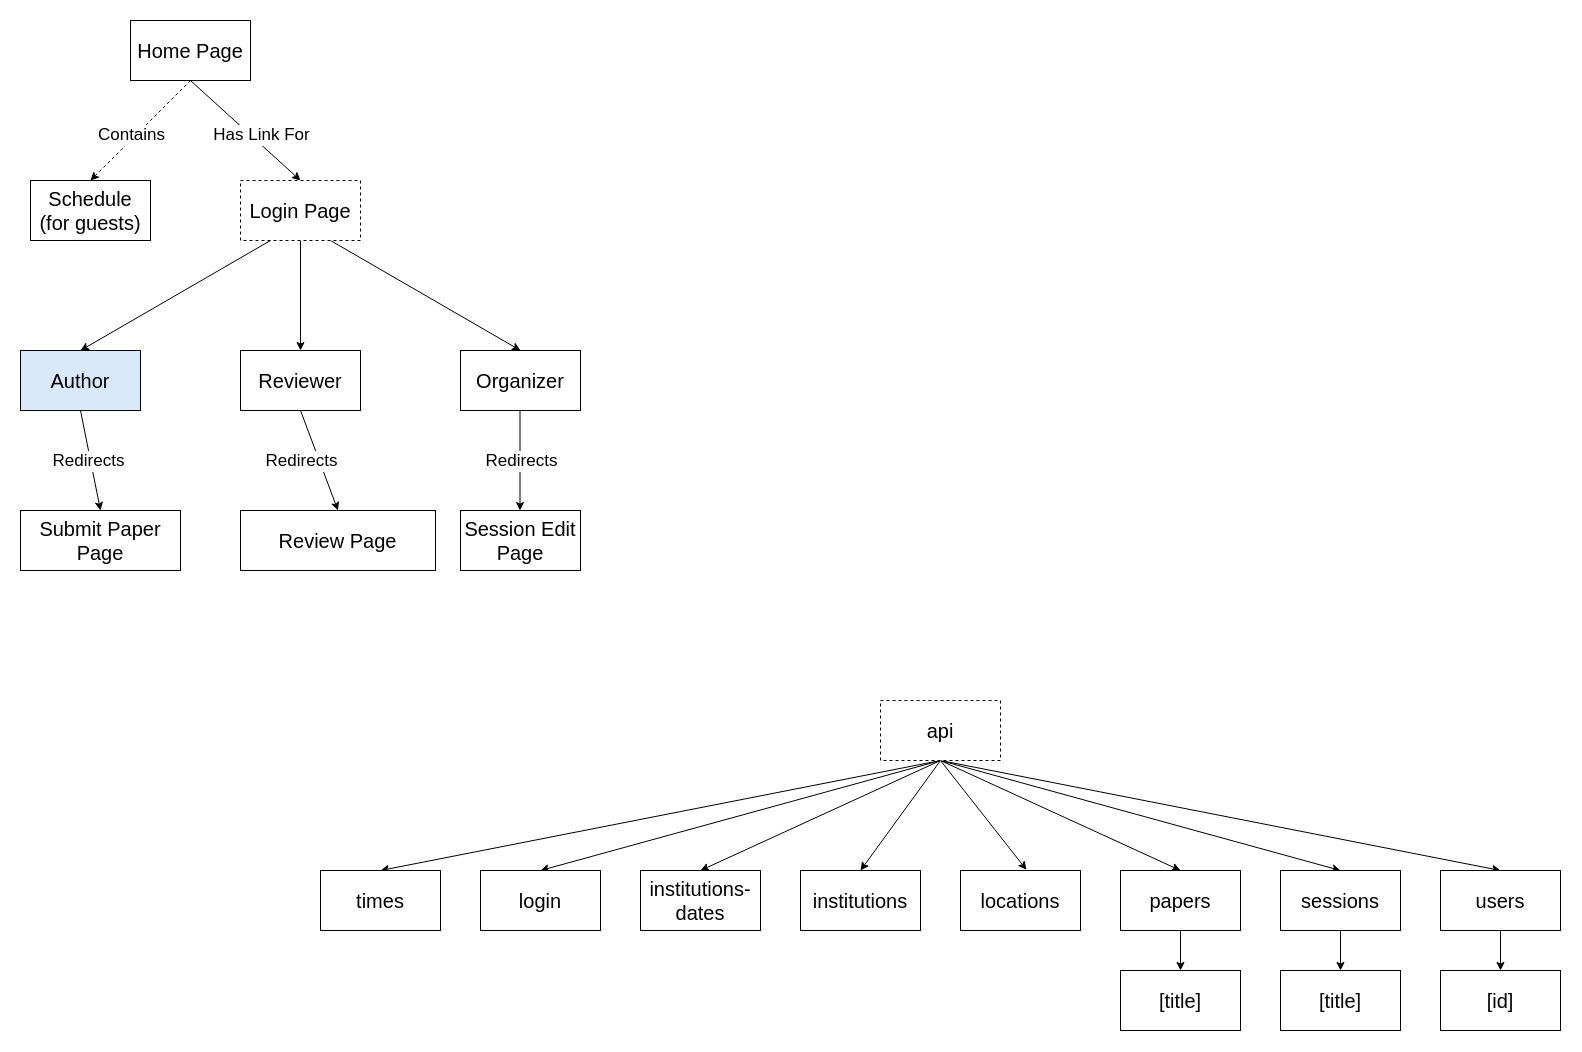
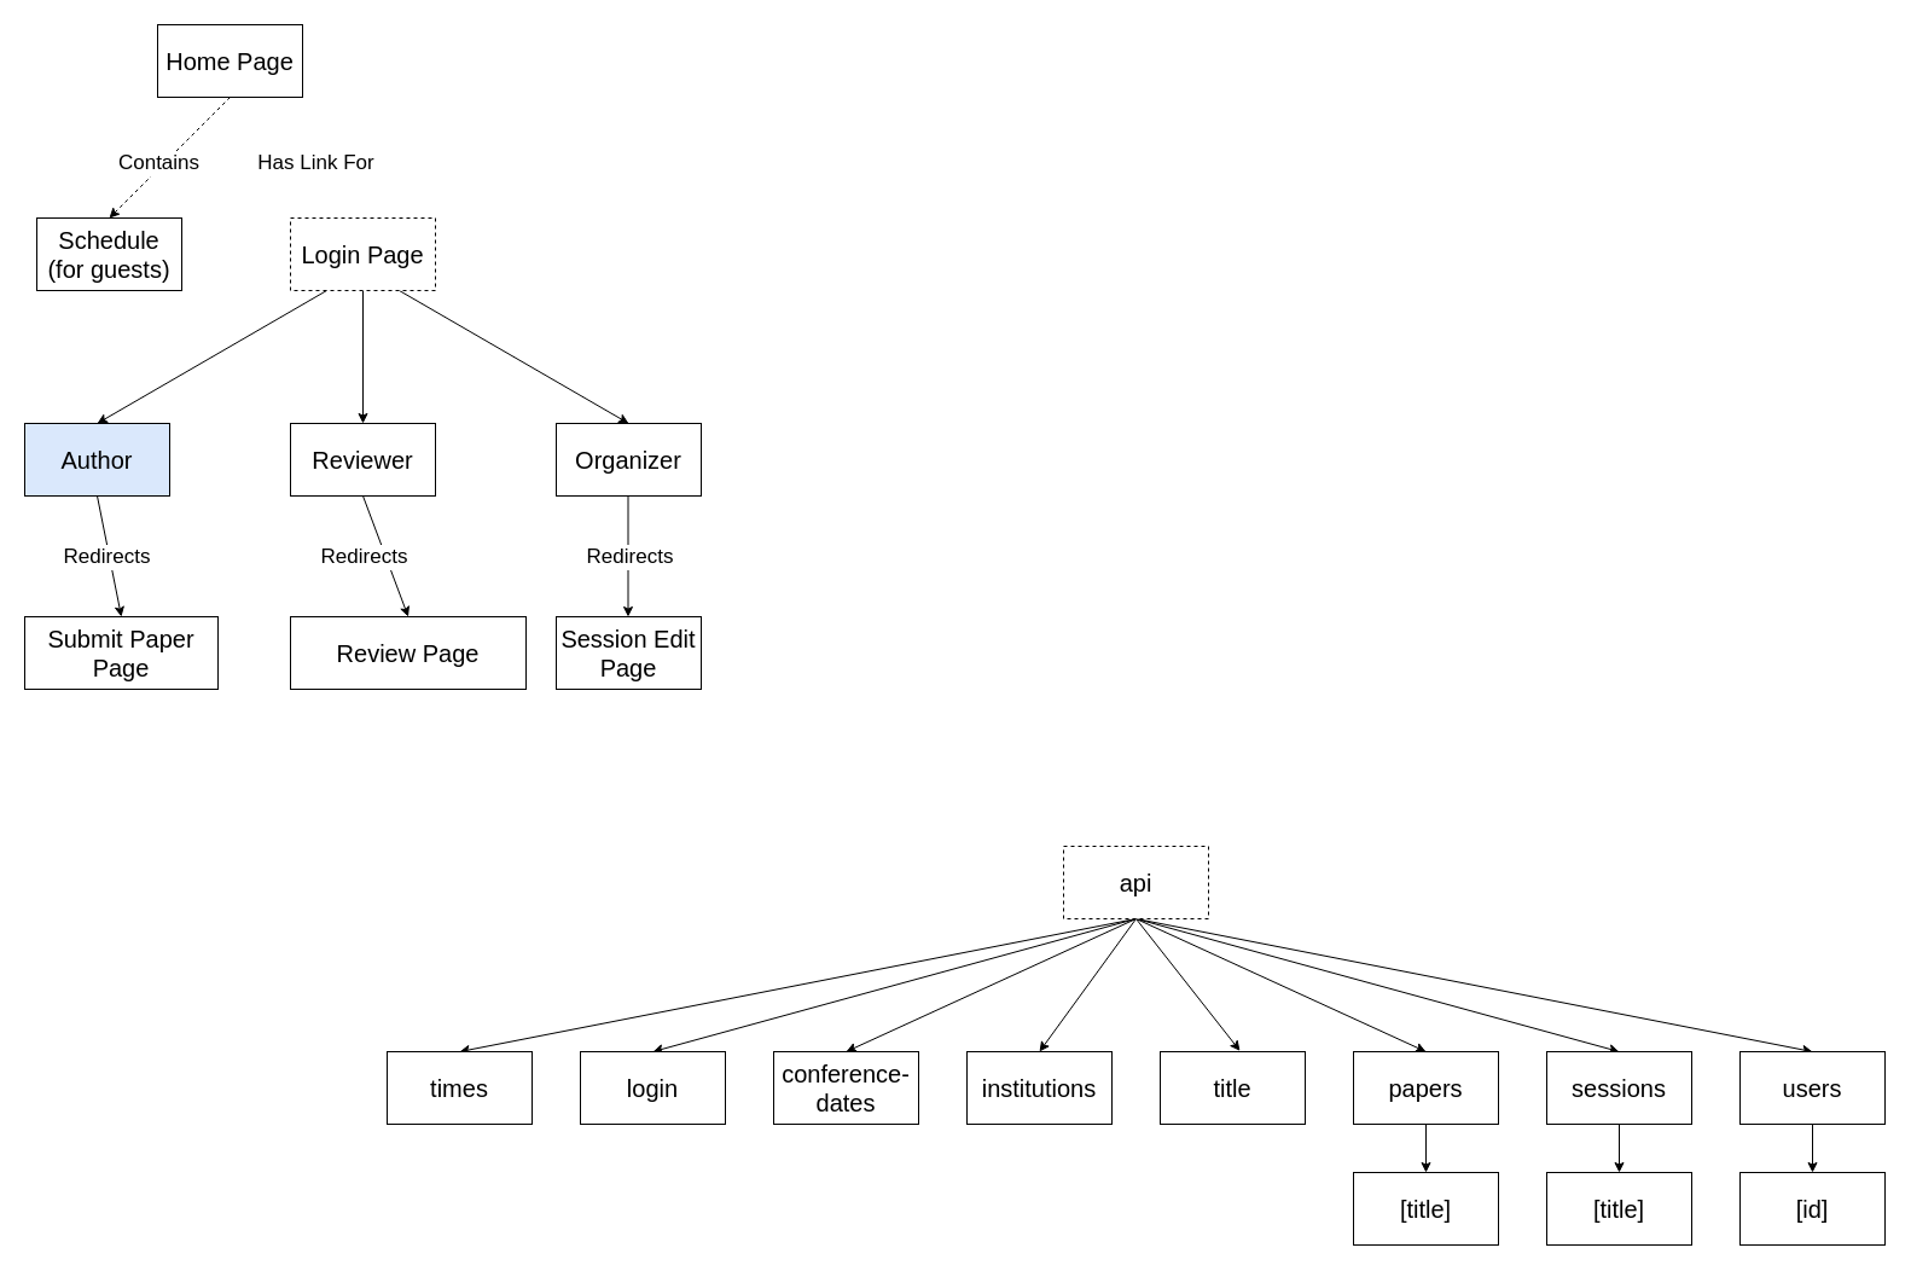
  <mxCell id="0" />
  <mxCell id="1" parent="0" />
  <mxCell id="2" style="rounded=0;orthogonalLoop=1;jettySize=auto;html=1;exitX=0.5;exitY=1;exitDx=0;exitDy=0;entryX=0.5;entryY=0;entryDx=0;entryDy=0;dashed=1;" edge="1" parent="1" source="4" target="5"><mxGeometry relative="1" as="geometry" /></mxCell>
- <mxCell id="3" style="rounded=0;orthogonalLoop=1;jettySize=auto;html=1;exitX=0.5;exitY=1;exitDx=0;exitDy=0;entryX=0.5;entryY=0;entryDx=0;entryDy=0;" edge="1" parent="1" source="4" target="9"><mxGeometry relative="1" as="geometry" /></mxCell>
  <mxCell id="4" value="&lt;font style=&quot;font-size: 20px;&quot;&gt;Home Page&lt;/font&gt;" style="rounded=0;whiteSpace=wrap;html=1;" vertex="1" parent="1"><mxGeometry x="130" y="20" width="120" height="60" as="geometry" /></mxCell>
  <mxCell id="5" value="&lt;font style=&quot;font-size: 20px;&quot;&gt;Schedule&lt;br&gt;(for guests)&lt;br&gt;&lt;/font&gt;" style="rounded=0;whiteSpace=wrap;html=1;" vertex="1" parent="1"><mxGeometry x="30" y="180" width="120" height="60" as="geometry" /></mxCell>
  <mxCell id="6" style="edgeStyle=none;shape=connector;rounded=0;orthogonalLoop=1;jettySize=auto;html=1;exitX=0.25;exitY=1;exitDx=0;exitDy=0;entryX=0.5;entryY=0;entryDx=0;entryDy=0;labelBackgroundColor=default;strokeColor=default;fontFamily=Helvetica;fontSize=11;fontColor=default;endArrow=classic;" edge="1" parent="1" source="9" target="12"><mxGeometry relative="1" as="geometry" /></mxCell>
  <mxCell id="7" style="edgeStyle=none;shape=connector;rounded=0;orthogonalLoop=1;jettySize=auto;html=1;exitX=0.5;exitY=1;exitDx=0;exitDy=0;entryX=0.5;entryY=0;entryDx=0;entryDy=0;labelBackgroundColor=default;strokeColor=default;fontFamily=Helvetica;fontSize=11;fontColor=default;endArrow=classic;" edge="1" parent="1" source="9" target="14"><mxGeometry relative="1" as="geometry" /></mxCell>
  <mxCell id="8" style="edgeStyle=none;shape=connector;rounded=0;orthogonalLoop=1;jettySize=auto;html=1;exitX=0.75;exitY=1;exitDx=0;exitDy=0;entryX=0.5;entryY=0;entryDx=0;entryDy=0;labelBackgroundColor=default;strokeColor=default;fontFamily=Helvetica;fontSize=11;fontColor=default;endArrow=classic;" edge="1" parent="1" source="9" target="15"><mxGeometry relative="1" as="geometry" /></mxCell>
  <mxCell id="9" value="&lt;font style=&quot;font-size: 20px;&quot;&gt;Login Page&lt;/font&gt;" style="rounded=0;whiteSpace=wrap;html=1;dashed=1;" vertex="1" parent="1"><mxGeometry x="240" y="180" width="120" height="60" as="geometry" /></mxCell>
  <mxCell id="10" style="edgeStyle=none;shape=connector;rounded=0;orthogonalLoop=1;jettySize=auto;html=1;exitX=0.5;exitY=1;exitDx=0;exitDy=0;entryX=0.5;entryY=0;entryDx=0;entryDy=0;labelBackgroundColor=default;strokeColor=default;fontFamily=Helvetica;fontSize=11;fontColor=default;endArrow=classic;" edge="1" parent="1" source="12" target="16"><mxGeometry relative="1" as="geometry" /></mxCell>
  <mxCell id="11" value="Redirects" style="edgeLabel;html=1;align=center;verticalAlign=middle;resizable=0;points=[];fontSize=17;fontFamily=Helvetica;fontColor=default;" vertex="1" connectable="0" parent="10"><mxGeometry x="-0.26" y="1" relative="1" as="geometry"><mxPoint x="-1" y="13" as="offset" /></mxGeometry></mxCell>
  <mxCell id="12" value="&lt;font style=&quot;font-size: 20px;&quot;&gt;Author&lt;/font&gt;" style="rounded=0;whiteSpace=wrap;html=1;fillColor=#dae8fc;" vertex="1" parent="1"><mxGeometry x="20" y="350" width="120" height="60" as="geometry" /></mxCell>
  <mxCell id="13" style="edgeStyle=none;shape=connector;rounded=0;orthogonalLoop=1;jettySize=auto;html=1;exitX=0.5;exitY=1;exitDx=0;exitDy=0;entryX=0.5;entryY=0;entryDx=0;entryDy=0;labelBackgroundColor=default;strokeColor=default;fontFamily=Helvetica;fontSize=11;fontColor=default;endArrow=classic;" edge="1" parent="1" source="14" target="17"><mxGeometry relative="1" as="geometry" /></mxCell>
  <mxCell id="14" value="&lt;font style=&quot;font-size: 20px;&quot;&gt;Reviewer&lt;/font&gt;" style="rounded=0;whiteSpace=wrap;html=1;" vertex="1" parent="1"><mxGeometry x="240" y="350" width="120" height="60" as="geometry" /></mxCell>
  <mxCell id="15" value="&lt;span style=&quot;font-size: 20px;&quot;&gt;Organizer&lt;/span&gt;" style="rounded=0;whiteSpace=wrap;html=1;" vertex="1" parent="1"><mxGeometry x="460" y="350" width="120" height="60" as="geometry" /></mxCell>
  <mxCell id="16" value="&lt;span style=&quot;font-size: 20px;&quot;&gt;Submit Paper Page&lt;/span&gt;" style="rounded=0;whiteSpace=wrap;html=1;" vertex="1" parent="1"><mxGeometry x="20" y="510" width="160" height="60" as="geometry" /></mxCell>
  <mxCell id="17" value="&lt;span style=&quot;font-size: 20px;&quot;&gt;Review Page&lt;/span&gt;" style="rounded=0;whiteSpace=wrap;html=1;" vertex="1" parent="1"><mxGeometry x="240" y="510" width="195" height="60" as="geometry" /></mxCell>
  <mxCell id="18" value="Redirects" style="edgeLabel;html=1;align=center;verticalAlign=middle;resizable=0;points=[];fontSize=17;fontFamily=Helvetica;fontColor=default;" vertex="1" connectable="0" parent="1"><mxGeometry x="300" y="460" as="geometry" /></mxCell>
  <mxCell id="19" value="&lt;span style=&quot;font-size: 20px;&quot;&gt;Session Edit Page&lt;/span&gt;" style="rounded=0;whiteSpace=wrap;html=1;" vertex="1" parent="1"><mxGeometry x="460" y="510" width="120" height="60" as="geometry" /></mxCell>
  <mxCell id="20" style="edgeStyle=none;shape=connector;rounded=0;orthogonalLoop=1;jettySize=auto;html=1;exitX=0.5;exitY=1;exitDx=0;exitDy=0;entryX=0.5;entryY=0;entryDx=0;entryDy=0;labelBackgroundColor=default;strokeColor=default;fontFamily=Helvetica;fontSize=11;fontColor=default;endArrow=classic;" edge="1" parent="1"><mxGeometry relative="1" as="geometry"><mxPoint x="519.5" y="410" as="sourcePoint" /><mxPoint x="519.5" y="510" as="targetPoint" /></mxGeometry></mxCell>
  <mxCell id="21" value="Redirects" style="edgeLabel;html=1;align=center;verticalAlign=middle;resizable=0;points=[];fontSize=17;fontFamily=Helvetica;fontColor=default;" vertex="1" connectable="0" parent="1"><mxGeometry x="520" y="460" as="geometry" /></mxCell>
  <mxCell id="22" value="Contains" style="edgeLabel;html=1;align=center;verticalAlign=middle;resizable=0;points=[];fontSize=17;fontFamily=Helvetica;fontColor=default;" vertex="1" connectable="0" parent="1"><mxGeometry x="130" y="140" as="geometry"><mxPoint y="-6" as="offset" /></mxGeometry></mxCell>
  <mxCell id="23" value="Has Link For" style="edgeLabel;html=1;align=center;verticalAlign=middle;resizable=0;points=[];fontSize=17;fontFamily=Helvetica;fontColor=default;" vertex="1" connectable="0" parent="1"><mxGeometry x="260" y="140" as="geometry"><mxPoint y="-6" as="offset" /></mxGeometry></mxCell>
  <mxCell id="24" style="rounded=0;orthogonalLoop=1;jettySize=auto;html=1;exitX=0.5;exitY=1;exitDx=0;exitDy=0;entryX=0.5;entryY=0;entryDx=0;entryDy=0;" edge="1" parent="1" source="32" target="33"><mxGeometry relative="1" as="geometry" /></mxCell>
  <mxCell id="25" style="rounded=0;orthogonalLoop=1;jettySize=auto;html=1;exitX=0.5;exitY=1;exitDx=0;exitDy=0;entryX=0.5;entryY=0;entryDx=0;entryDy=0;" edge="1" parent="1" source="32" target="34"><mxGeometry relative="1" as="geometry" /></mxCell>
  <mxCell id="26" style="edgeStyle=none;shape=connector;rounded=0;orthogonalLoop=1;jettySize=auto;html=1;exitX=0.5;exitY=1;exitDx=0;exitDy=0;entryX=0.55;entryY=-0.011;entryDx=0;entryDy=0;entryPerimeter=0;labelBackgroundColor=default;strokeColor=default;fontFamily=Helvetica;fontSize=11;fontColor=default;endArrow=classic;" edge="1" parent="1" source="32" target="35"><mxGeometry relative="1" as="geometry" /></mxCell>
  <mxCell id="27" style="edgeStyle=none;shape=connector;rounded=0;orthogonalLoop=1;jettySize=auto;html=1;exitX=0.5;exitY=1;exitDx=0;exitDy=0;entryX=0.5;entryY=0;entryDx=0;entryDy=0;labelBackgroundColor=default;strokeColor=default;fontFamily=Helvetica;fontSize=11;fontColor=default;endArrow=classic;" edge="1" parent="1" source="32" target="38"><mxGeometry relative="1" as="geometry" /></mxCell>
  <mxCell id="28" style="edgeStyle=none;shape=connector;rounded=0;orthogonalLoop=1;jettySize=auto;html=1;exitX=0.5;exitY=1;exitDx=0;exitDy=0;entryX=0.5;entryY=0;entryDx=0;entryDy=0;labelBackgroundColor=default;strokeColor=default;fontFamily=Helvetica;fontSize=11;fontColor=default;endArrow=classic;" edge="1" parent="1" source="32" target="40"><mxGeometry relative="1" as="geometry" /></mxCell>
  <mxCell id="29" style="edgeStyle=none;shape=connector;rounded=0;orthogonalLoop=1;jettySize=auto;html=1;exitX=0.5;exitY=1;exitDx=0;exitDy=0;entryX=0.5;entryY=0;entryDx=0;entryDy=0;labelBackgroundColor=default;strokeColor=default;fontFamily=Helvetica;fontSize=11;fontColor=default;endArrow=classic;" edge="1" parent="1" source="32" target="43"><mxGeometry relative="1" as="geometry" /></mxCell>
  <mxCell id="30" style="edgeStyle=none;shape=connector;rounded=0;orthogonalLoop=1;jettySize=auto;html=1;exitX=0.5;exitY=1;exitDx=0;exitDy=0;entryX=0.5;entryY=0;entryDx=0;entryDy=0;labelBackgroundColor=default;strokeColor=default;fontFamily=Helvetica;fontSize=11;fontColor=default;endArrow=classic;" edge="1" parent="1" source="32" target="36"><mxGeometry relative="1" as="geometry" /></mxCell>
  <mxCell id="31" style="edgeStyle=none;shape=connector;rounded=0;orthogonalLoop=1;jettySize=auto;html=1;exitX=0.5;exitY=1;exitDx=0;exitDy=0;entryX=0.5;entryY=0;entryDx=0;entryDy=0;labelBackgroundColor=default;strokeColor=default;fontFamily=Helvetica;fontSize=11;fontColor=default;endArrow=classic;" edge="1" parent="1" source="32" target="41"><mxGeometry relative="1" as="geometry" /></mxCell>
  <mxCell id="32" value="&lt;font style=&quot;font-size: 20px;&quot;&gt;api&lt;/font&gt;" style="rounded=0;whiteSpace=wrap;html=1;dashed=1;" vertex="1" parent="1"><mxGeometry x="880" y="700" width="120" height="60" as="geometry" /></mxCell>
- <mxCell id="33" value="&lt;font style=&quot;font-size: 20px;&quot;&gt;institutions-dates&lt;br&gt;&lt;/font&gt;" style="rounded=0;whiteSpace=wrap;html=1;" vertex="1" parent="1"><mxGeometry x="640" y="870" width="120" height="60" as="geometry" /></mxCell>
+ <mxCell id="33" value="&lt;font style=&quot;font-size: 20px;&quot;&gt;conference-dates&lt;br&gt;&lt;/font&gt;" style="rounded=0;whiteSpace=wrap;html=1;" vertex="1" parent="1"><mxGeometry x="640" y="870" width="120" height="60" as="geometry" /></mxCell>
  <mxCell id="34" value="&lt;font style=&quot;font-size: 20px;&quot;&gt;institutions&lt;/font&gt;" style="rounded=0;whiteSpace=wrap;html=1;" vertex="1" parent="1"><mxGeometry x="800" y="870" width="120" height="60" as="geometry" /></mxCell>
- <mxCell id="35" value="&lt;font style=&quot;font-size: 20px;&quot;&gt;locations&lt;/font&gt;" style="rounded=0;whiteSpace=wrap;html=1;" vertex="1" parent="1"><mxGeometry x="960" y="870" width="120" height="60" as="geometry" /></mxCell>
+ <mxCell id="35" value="&lt;font style=&quot;font-size: 20px;&quot;&gt;title&lt;/font&gt;" style="rounded=0;whiteSpace=wrap;html=1;" vertex="1" parent="1"><mxGeometry x="960" y="870" width="120" height="60" as="geometry" /></mxCell>
  <mxCell id="36" value="&lt;font style=&quot;font-size: 20px;&quot;&gt;login&lt;br&gt;&lt;/font&gt;" style="rounded=0;whiteSpace=wrap;html=1;" vertex="1" parent="1"><mxGeometry x="480" y="870" width="120" height="60" as="geometry" /></mxCell>
  <mxCell id="37" style="edgeStyle=none;shape=connector;rounded=0;orthogonalLoop=1;jettySize=auto;html=1;exitX=0.5;exitY=1;exitDx=0;exitDy=0;entryX=0.5;entryY=0;entryDx=0;entryDy=0;labelBackgroundColor=default;strokeColor=default;fontFamily=Helvetica;fontSize=11;fontColor=default;endArrow=classic;" edge="1" parent="1" source="38" target="44"><mxGeometry relative="1" as="geometry" /></mxCell>
  <mxCell id="38" value="&lt;font style=&quot;font-size: 20px;&quot;&gt;papers&lt;br&gt;&lt;/font&gt;" style="rounded=0;whiteSpace=wrap;html=1;" vertex="1" parent="1"><mxGeometry x="1120" y="870" width="120" height="60" as="geometry" /></mxCell>
  <mxCell id="39" style="edgeStyle=none;shape=connector;rounded=0;orthogonalLoop=1;jettySize=auto;html=1;exitX=0.5;exitY=1;exitDx=0;exitDy=0;entryX=0.5;entryY=0;entryDx=0;entryDy=0;labelBackgroundColor=default;strokeColor=default;fontFamily=Helvetica;fontSize=11;fontColor=default;endArrow=classic;" edge="1" parent="1" source="40" target="45"><mxGeometry relative="1" as="geometry" /></mxCell>
  <mxCell id="40" value="&lt;font style=&quot;font-size: 20px;&quot;&gt;sessions&lt;br&gt;&lt;/font&gt;" style="rounded=0;whiteSpace=wrap;html=1;" vertex="1" parent="1"><mxGeometry x="1280" y="870" width="120" height="60" as="geometry" /></mxCell>
  <mxCell id="41" value="&lt;font style=&quot;font-size: 20px;&quot;&gt;times&lt;br&gt;&lt;/font&gt;" style="rounded=0;whiteSpace=wrap;html=1;" vertex="1" parent="1"><mxGeometry x="320" y="870" width="120" height="60" as="geometry" /></mxCell>
  <mxCell id="42" style="edgeStyle=none;shape=connector;rounded=0;orthogonalLoop=1;jettySize=auto;html=1;exitX=0.5;exitY=1;exitDx=0;exitDy=0;entryX=0.5;entryY=0;entryDx=0;entryDy=0;labelBackgroundColor=default;strokeColor=default;fontFamily=Helvetica;fontSize=11;fontColor=default;endArrow=classic;" edge="1" parent="1" source="43" target="46"><mxGeometry relative="1" as="geometry" /></mxCell>
  <mxCell id="43" value="&lt;font style=&quot;font-size: 20px;&quot;&gt;users&lt;br&gt;&lt;/font&gt;" style="rounded=0;whiteSpace=wrap;html=1;" vertex="1" parent="1"><mxGeometry x="1440" y="870" width="120" height="60" as="geometry" /></mxCell>
  <mxCell id="44" value="&lt;font style=&quot;font-size: 20px;&quot;&gt;[title]&lt;br&gt;&lt;/font&gt;" style="rounded=0;whiteSpace=wrap;html=1;" vertex="1" parent="1"><mxGeometry x="1120" y="970" width="120" height="60" as="geometry" /></mxCell>
  <mxCell id="45" value="&lt;font style=&quot;font-size: 20px;&quot;&gt;[title]&lt;br&gt;&lt;/font&gt;" style="rounded=0;whiteSpace=wrap;html=1;" vertex="1" parent="1"><mxGeometry x="1280" y="970" width="120" height="60" as="geometry" /></mxCell>
  <mxCell id="46" value="&lt;font style=&quot;font-size: 20px;&quot;&gt;[id]&lt;br&gt;&lt;/font&gt;" style="rounded=0;whiteSpace=wrap;html=1;" vertex="1" parent="1"><mxGeometry x="1440" y="970" width="120" height="60" as="geometry" /></mxCell>
